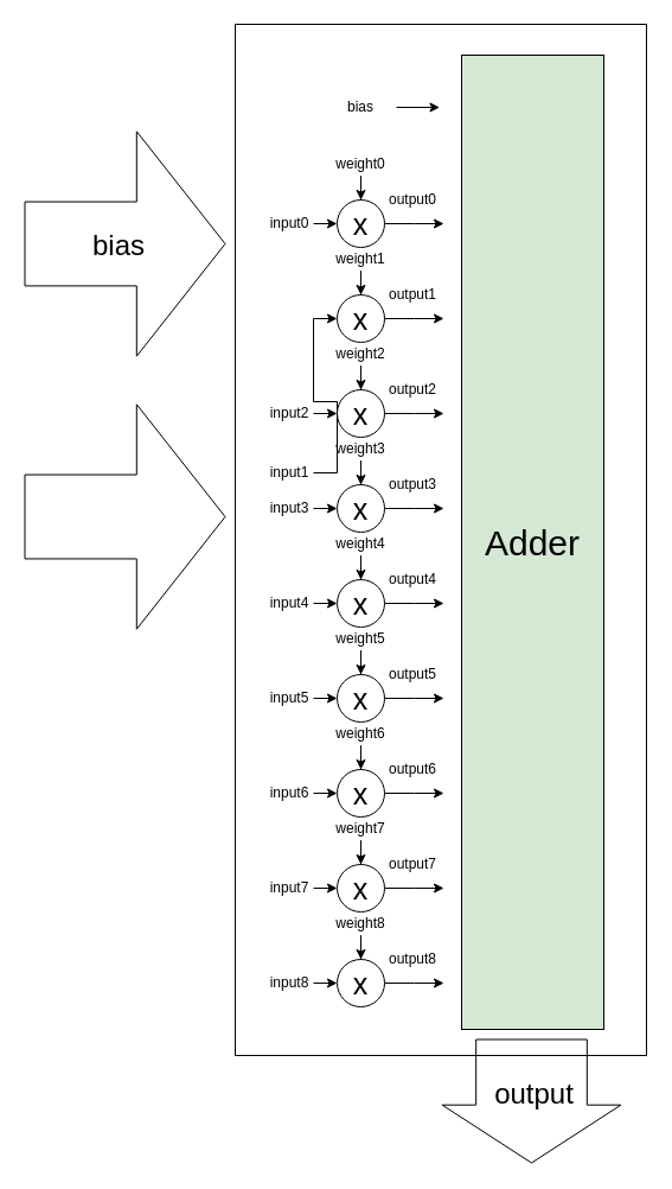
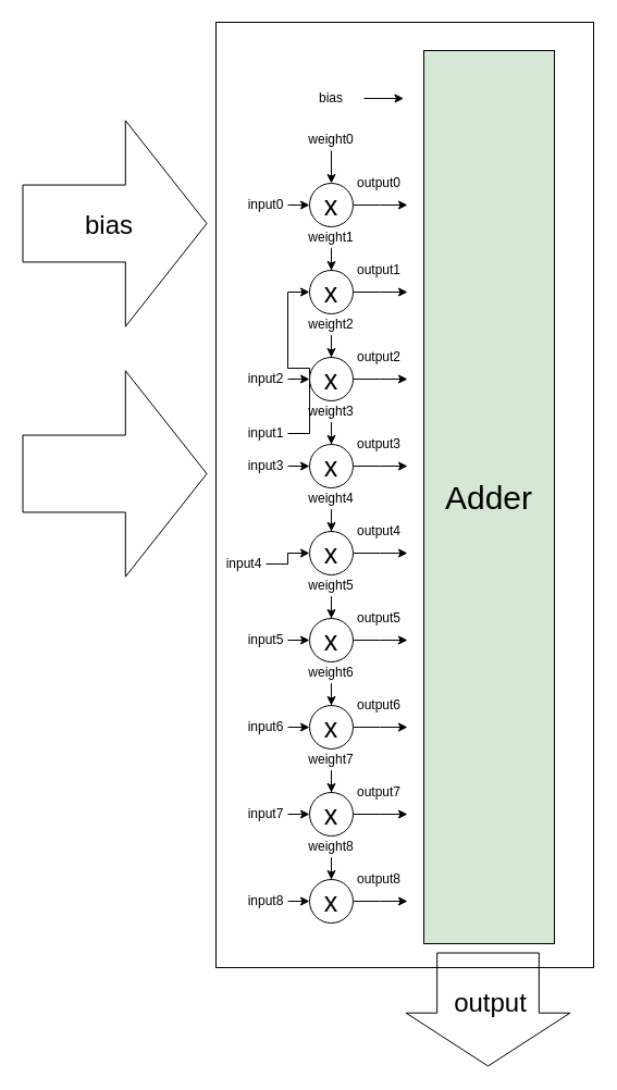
  <mxCell id="0" />
  <mxCell id="1" parent="0" />
  <mxCell id="2" value="" style="rounded=0;whiteSpace=wrap;html=1;" vertex="1" parent="1"><mxGeometry x="198" y="20" width="347" height="869" as="geometry" /></mxCell>
  <mxCell id="3" style="edgeStyle=orthogonalEdgeStyle;rounded=0;orthogonalLoop=1;jettySize=auto;html=1;" edge="1" parent="1" source="4"><mxGeometry relative="1" as="geometry"><mxPoint x="374" y="188" as="targetPoint" /></mxGeometry></mxCell>
  <mxCell id="4" value="&lt;font style=&quot;font-size: 25px;&quot;&gt;x&lt;/font&gt;" style="ellipse;whiteSpace=wrap;html=1;aspect=fixed;align=center;verticalAlign=middle;" vertex="1" parent="1"><mxGeometry x="284" y="168" width="40" height="40" as="geometry" /></mxCell>
  <mxCell id="5" style="edgeStyle=orthogonalEdgeStyle;rounded=0;orthogonalLoop=1;jettySize=auto;html=1;entryX=0.5;entryY=0;entryDx=0;entryDy=0;" edge="1" parent="1" source="6" target="4"><mxGeometry relative="1" as="geometry" /></mxCell>
- <mxCell id="6" value="weight0" style="text;html=1;strokeColor=none;fillColor=none;align=center;verticalAlign=middle;whiteSpace=wrap;rounded=0;" vertex="1" parent="1"><mxGeometry x="274" y="128" width="60" height="20" as="geometry" /></mxCell>
+ <mxCell id="6" value="weight0" style="text;html=1;strokeColor=none;fillColor=none;align=center;verticalAlign=middle;whiteSpace=wrap;rounded=0;" vertex="1" parent="1"><mxGeometry x="274" y="118" width="60" height="20" as="geometry" /></mxCell>
  <mxCell id="7" style="edgeStyle=orthogonalEdgeStyle;rounded=0;orthogonalLoop=1;jettySize=auto;html=1;exitX=1;exitY=0.5;exitDx=0;exitDy=0;entryX=0;entryY=0.5;entryDx=0;entryDy=0;" edge="1" parent="1" source="8" target="4"><mxGeometry relative="1" as="geometry" /></mxCell>
  <mxCell id="8" value="input0" style="text;html=1;strokeColor=none;fillColor=none;align=center;verticalAlign=middle;whiteSpace=wrap;rounded=0;" vertex="1" parent="1"><mxGeometry x="224" y="178" width="40" height="20" as="geometry" /></mxCell>
  <mxCell id="9" value="output0" style="text;html=1;strokeColor=none;fillColor=none;align=center;verticalAlign=middle;whiteSpace=wrap;rounded=0;" vertex="1" parent="1"><mxGeometry x="318" y="158" width="60" height="20" as="geometry" /></mxCell>
  <mxCell id="10" style="edgeStyle=orthogonalEdgeStyle;rounded=0;orthogonalLoop=1;jettySize=auto;html=1;" edge="1" parent="1" source="11"><mxGeometry relative="1" as="geometry"><mxPoint x="374" y="268" as="targetPoint" /></mxGeometry></mxCell>
  <mxCell id="11" value="&lt;font style=&quot;font-size: 25px;&quot;&gt;x&lt;/font&gt;" style="ellipse;whiteSpace=wrap;html=1;aspect=fixed;align=center;verticalAlign=middle;" vertex="1" parent="1"><mxGeometry x="284" y="248" width="40" height="40" as="geometry" /></mxCell>
  <mxCell id="12" style="edgeStyle=orthogonalEdgeStyle;rounded=0;orthogonalLoop=1;jettySize=auto;html=1;entryX=0.5;entryY=0;entryDx=0;entryDy=0;" edge="1" parent="1" source="13" target="11"><mxGeometry relative="1" as="geometry" /></mxCell>
  <mxCell id="13" value="weight1" style="text;html=1;strokeColor=none;fillColor=none;align=center;verticalAlign=middle;whiteSpace=wrap;rounded=0;" vertex="1" parent="1"><mxGeometry x="274" y="208" width="60" height="20" as="geometry" /></mxCell>
  <mxCell id="14" style="edgeStyle=orthogonalEdgeStyle;rounded=0;orthogonalLoop=1;jettySize=auto;html=1;exitX=1;exitY=0.5;exitDx=0;exitDy=0;entryX=0;entryY=0.5;entryDx=0;entryDy=0;" edge="1" parent="1" source="15" target="11"><mxGeometry relative="1" as="geometry" /></mxCell>
  <mxCell id="15" value="input1" style="text;html=1;strokeColor=none;fillColor=none;align=center;verticalAlign=middle;whiteSpace=wrap;rounded=0;" vertex="1" parent="1"><mxGeometry x="224" y="388" width="40" height="20" as="geometry" /></mxCell>
  <mxCell id="16" value="output1" style="text;html=1;strokeColor=none;fillColor=none;align=center;verticalAlign=middle;whiteSpace=wrap;rounded=0;" vertex="1" parent="1"><mxGeometry x="318" y="238" width="60" height="20" as="geometry" /></mxCell>
  <mxCell id="17" style="edgeStyle=orthogonalEdgeStyle;rounded=0;orthogonalLoop=1;jettySize=auto;html=1;" edge="1" parent="1" source="18"><mxGeometry relative="1" as="geometry"><mxPoint x="374" y="348" as="targetPoint" /></mxGeometry></mxCell>
  <mxCell id="18" value="&lt;font style=&quot;font-size: 25px;&quot;&gt;x&lt;/font&gt;" style="ellipse;whiteSpace=wrap;html=1;aspect=fixed;align=center;verticalAlign=middle;" vertex="1" parent="1"><mxGeometry x="284" y="328" width="40" height="40" as="geometry" /></mxCell>
  <mxCell id="19" style="edgeStyle=orthogonalEdgeStyle;rounded=0;orthogonalLoop=1;jettySize=auto;html=1;entryX=0.5;entryY=0;entryDx=0;entryDy=0;" edge="1" parent="1" source="20" target="18"><mxGeometry relative="1" as="geometry" /></mxCell>
  <mxCell id="20" value="weight2" style="text;html=1;strokeColor=none;fillColor=none;align=center;verticalAlign=middle;whiteSpace=wrap;rounded=0;" vertex="1" parent="1"><mxGeometry x="274" y="288" width="60" height="20" as="geometry" /></mxCell>
  <mxCell id="21" style="edgeStyle=orthogonalEdgeStyle;rounded=0;orthogonalLoop=1;jettySize=auto;html=1;exitX=1;exitY=0.5;exitDx=0;exitDy=0;entryX=0;entryY=0.5;entryDx=0;entryDy=0;" edge="1" parent="1" source="22" target="18"><mxGeometry relative="1" as="geometry" /></mxCell>
  <mxCell id="22" value="input2" style="text;html=1;strokeColor=none;fillColor=none;align=center;verticalAlign=middle;whiteSpace=wrap;rounded=0;" vertex="1" parent="1"><mxGeometry x="224" y="338" width="40" height="20" as="geometry" /></mxCell>
  <mxCell id="23" value="output2" style="text;html=1;strokeColor=none;fillColor=none;align=center;verticalAlign=middle;whiteSpace=wrap;rounded=0;" vertex="1" parent="1"><mxGeometry x="318" y="318" width="60" height="20" as="geometry" /></mxCell>
  <mxCell id="24" style="edgeStyle=orthogonalEdgeStyle;rounded=0;orthogonalLoop=1;jettySize=auto;html=1;" edge="1" parent="1" source="25"><mxGeometry relative="1" as="geometry"><mxPoint x="374" y="428" as="targetPoint" /></mxGeometry></mxCell>
  <mxCell id="25" value="&lt;font style=&quot;font-size: 25px;&quot;&gt;x&lt;/font&gt;" style="ellipse;whiteSpace=wrap;html=1;aspect=fixed;align=center;verticalAlign=middle;" vertex="1" parent="1"><mxGeometry x="284" y="408" width="40" height="40" as="geometry" /></mxCell>
  <mxCell id="26" style="edgeStyle=orthogonalEdgeStyle;rounded=0;orthogonalLoop=1;jettySize=auto;html=1;entryX=0.5;entryY=0;entryDx=0;entryDy=0;" edge="1" parent="1" source="27" target="25"><mxGeometry relative="1" as="geometry" /></mxCell>
  <mxCell id="27" value="weight3" style="text;html=1;strokeColor=none;fillColor=none;align=center;verticalAlign=middle;whiteSpace=wrap;rounded=0;" vertex="1" parent="1"><mxGeometry x="274" y="368" width="60" height="20" as="geometry" /></mxCell>
  <mxCell id="28" style="edgeStyle=orthogonalEdgeStyle;rounded=0;orthogonalLoop=1;jettySize=auto;html=1;exitX=1;exitY=0.5;exitDx=0;exitDy=0;entryX=0;entryY=0.5;entryDx=0;entryDy=0;" edge="1" parent="1" source="29" target="25"><mxGeometry relative="1" as="geometry" /></mxCell>
  <mxCell id="29" value="input3" style="text;html=1;strokeColor=none;fillColor=none;align=center;verticalAlign=middle;whiteSpace=wrap;rounded=0;" vertex="1" parent="1"><mxGeometry x="224" y="418" width="40" height="20" as="geometry" /></mxCell>
  <mxCell id="30" value="output3" style="text;html=1;strokeColor=none;fillColor=none;align=center;verticalAlign=middle;whiteSpace=wrap;rounded=0;" vertex="1" parent="1"><mxGeometry x="318" y="398" width="60" height="20" as="geometry" /></mxCell>
  <mxCell id="31" style="edgeStyle=orthogonalEdgeStyle;rounded=0;orthogonalLoop=1;jettySize=auto;html=1;" edge="1" parent="1" source="32"><mxGeometry relative="1" as="geometry"><mxPoint x="374" y="508" as="targetPoint" /></mxGeometry></mxCell>
  <mxCell id="32" value="&lt;font style=&quot;font-size: 25px;&quot;&gt;x&lt;/font&gt;" style="ellipse;whiteSpace=wrap;html=1;aspect=fixed;align=center;verticalAlign=middle;" vertex="1" parent="1"><mxGeometry x="284" y="488" width="40" height="40" as="geometry" /></mxCell>
  <mxCell id="33" style="edgeStyle=orthogonalEdgeStyle;rounded=0;orthogonalLoop=1;jettySize=auto;html=1;entryX=0.5;entryY=0;entryDx=0;entryDy=0;" edge="1" parent="1" source="34" target="32"><mxGeometry relative="1" as="geometry" /></mxCell>
  <mxCell id="34" value="weight4" style="text;html=1;strokeColor=none;fillColor=none;align=center;verticalAlign=middle;whiteSpace=wrap;rounded=0;" vertex="1" parent="1"><mxGeometry x="274" y="448" width="60" height="20" as="geometry" /></mxCell>
  <mxCell id="35" style="edgeStyle=orthogonalEdgeStyle;rounded=0;orthogonalLoop=1;jettySize=auto;html=1;exitX=1;exitY=0.5;exitDx=0;exitDy=0;entryX=0;entryY=0.5;entryDx=0;entryDy=0;" edge="1" parent="1" source="36" target="32"><mxGeometry relative="1" as="geometry" /></mxCell>
- <mxCell id="36" value="input4" style="text;html=1;strokeColor=none;fillColor=none;align=center;verticalAlign=middle;whiteSpace=wrap;rounded=0;" vertex="1" parent="1"><mxGeometry x="224" y="498" width="40" height="20" as="geometry" /></mxCell>
+ <mxCell id="36" value="input4" style="text;html=1;strokeColor=none;fillColor=none;align=center;verticalAlign=middle;whiteSpace=wrap;rounded=0;" vertex="1" parent="1"><mxGeometry x="204" y="508" width="40" height="20" as="geometry" /></mxCell>
  <mxCell id="37" value="output4" style="text;html=1;strokeColor=none;fillColor=none;align=center;verticalAlign=middle;whiteSpace=wrap;rounded=0;" vertex="1" parent="1"><mxGeometry x="318" y="478" width="60" height="20" as="geometry" /></mxCell>
  <mxCell id="38" style="edgeStyle=orthogonalEdgeStyle;rounded=0;orthogonalLoop=1;jettySize=auto;html=1;" edge="1" parent="1" source="39"><mxGeometry relative="1" as="geometry"><mxPoint x="374" y="588" as="targetPoint" /></mxGeometry></mxCell>
  <mxCell id="39" value="&lt;font style=&quot;font-size: 25px;&quot;&gt;x&lt;/font&gt;" style="ellipse;whiteSpace=wrap;html=1;aspect=fixed;align=center;verticalAlign=middle;" vertex="1" parent="1"><mxGeometry x="284" y="568" width="40" height="40" as="geometry" /></mxCell>
  <mxCell id="40" style="edgeStyle=orthogonalEdgeStyle;rounded=0;orthogonalLoop=1;jettySize=auto;html=1;entryX=0.5;entryY=0;entryDx=0;entryDy=0;" edge="1" parent="1" source="41" target="39"><mxGeometry relative="1" as="geometry" /></mxCell>
  <mxCell id="41" value="weight5" style="text;html=1;strokeColor=none;fillColor=none;align=center;verticalAlign=middle;whiteSpace=wrap;rounded=0;" vertex="1" parent="1"><mxGeometry x="274" y="528" width="60" height="20" as="geometry" /></mxCell>
  <mxCell id="42" style="edgeStyle=orthogonalEdgeStyle;rounded=0;orthogonalLoop=1;jettySize=auto;html=1;exitX=1;exitY=0.5;exitDx=0;exitDy=0;entryX=0;entryY=0.5;entryDx=0;entryDy=0;" edge="1" parent="1" source="43" target="39"><mxGeometry relative="1" as="geometry" /></mxCell>
  <mxCell id="43" value="input5" style="text;html=1;strokeColor=none;fillColor=none;align=center;verticalAlign=middle;whiteSpace=wrap;rounded=0;" vertex="1" parent="1"><mxGeometry x="224" y="578" width="40" height="20" as="geometry" /></mxCell>
  <mxCell id="44" value="output5" style="text;html=1;strokeColor=none;fillColor=none;align=center;verticalAlign=middle;whiteSpace=wrap;rounded=0;" vertex="1" parent="1"><mxGeometry x="318" y="558" width="60" height="20" as="geometry" /></mxCell>
  <mxCell id="45" style="edgeStyle=orthogonalEdgeStyle;rounded=0;orthogonalLoop=1;jettySize=auto;html=1;" edge="1" parent="1" source="46"><mxGeometry relative="1" as="geometry"><mxPoint x="374" y="668" as="targetPoint" /></mxGeometry></mxCell>
  <mxCell id="46" value="&lt;font style=&quot;font-size: 25px;&quot;&gt;x&lt;/font&gt;" style="ellipse;whiteSpace=wrap;html=1;aspect=fixed;align=center;verticalAlign=middle;" vertex="1" parent="1"><mxGeometry x="284" y="648" width="40" height="40" as="geometry" /></mxCell>
  <mxCell id="47" style="edgeStyle=orthogonalEdgeStyle;rounded=0;orthogonalLoop=1;jettySize=auto;html=1;entryX=0.5;entryY=0;entryDx=0;entryDy=0;" edge="1" parent="1" source="48" target="46"><mxGeometry relative="1" as="geometry" /></mxCell>
  <mxCell id="48" value="weight6" style="text;html=1;strokeColor=none;fillColor=none;align=center;verticalAlign=middle;whiteSpace=wrap;rounded=0;" vertex="1" parent="1"><mxGeometry x="274" y="608" width="60" height="20" as="geometry" /></mxCell>
  <mxCell id="49" style="edgeStyle=orthogonalEdgeStyle;rounded=0;orthogonalLoop=1;jettySize=auto;html=1;exitX=1;exitY=0.5;exitDx=0;exitDy=0;entryX=0;entryY=0.5;entryDx=0;entryDy=0;" edge="1" parent="1" source="50" target="46"><mxGeometry relative="1" as="geometry" /></mxCell>
  <mxCell id="50" value="input6" style="text;html=1;strokeColor=none;fillColor=none;align=center;verticalAlign=middle;whiteSpace=wrap;rounded=0;" vertex="1" parent="1"><mxGeometry x="224" y="658" width="40" height="20" as="geometry" /></mxCell>
  <mxCell id="51" value="output6" style="text;html=1;strokeColor=none;fillColor=none;align=center;verticalAlign=middle;whiteSpace=wrap;rounded=0;" vertex="1" parent="1"><mxGeometry x="318" y="638" width="60" height="20" as="geometry" /></mxCell>
  <mxCell id="52" style="edgeStyle=orthogonalEdgeStyle;rounded=0;orthogonalLoop=1;jettySize=auto;html=1;" edge="1" parent="1" source="53"><mxGeometry relative="1" as="geometry"><mxPoint x="374" y="748" as="targetPoint" /></mxGeometry></mxCell>
  <mxCell id="53" value="&lt;font style=&quot;font-size: 25px;&quot;&gt;x&lt;/font&gt;" style="ellipse;whiteSpace=wrap;html=1;aspect=fixed;align=center;verticalAlign=middle;" vertex="1" parent="1"><mxGeometry x="284" y="728" width="40" height="40" as="geometry" /></mxCell>
  <mxCell id="54" style="edgeStyle=orthogonalEdgeStyle;rounded=0;orthogonalLoop=1;jettySize=auto;html=1;entryX=0.5;entryY=0;entryDx=0;entryDy=0;" edge="1" parent="1" source="55" target="53"><mxGeometry relative="1" as="geometry" /></mxCell>
  <mxCell id="55" value="weight7" style="text;html=1;strokeColor=none;fillColor=none;align=center;verticalAlign=middle;whiteSpace=wrap;rounded=0;" vertex="1" parent="1"><mxGeometry x="274" y="688" width="60" height="20" as="geometry" /></mxCell>
  <mxCell id="56" style="edgeStyle=orthogonalEdgeStyle;rounded=0;orthogonalLoop=1;jettySize=auto;html=1;exitX=1;exitY=0.5;exitDx=0;exitDy=0;entryX=0;entryY=0.5;entryDx=0;entryDy=0;" edge="1" parent="1" source="57" target="53"><mxGeometry relative="1" as="geometry" /></mxCell>
  <mxCell id="57" value="input7" style="text;html=1;strokeColor=none;fillColor=none;align=center;verticalAlign=middle;whiteSpace=wrap;rounded=0;" vertex="1" parent="1"><mxGeometry x="224" y="738" width="40" height="20" as="geometry" /></mxCell>
  <mxCell id="58" value="output7" style="text;html=1;strokeColor=none;fillColor=none;align=center;verticalAlign=middle;whiteSpace=wrap;rounded=0;" vertex="1" parent="1"><mxGeometry x="318" y="718" width="60" height="20" as="geometry" /></mxCell>
  <mxCell id="59" style="edgeStyle=orthogonalEdgeStyle;rounded=0;orthogonalLoop=1;jettySize=auto;html=1;" edge="1" parent="1" source="60"><mxGeometry relative="1" as="geometry"><mxPoint x="374" y="828" as="targetPoint" /></mxGeometry></mxCell>
  <mxCell id="60" value="&lt;font style=&quot;font-size: 25px;&quot;&gt;x&lt;/font&gt;" style="ellipse;whiteSpace=wrap;html=1;aspect=fixed;align=center;verticalAlign=middle;" vertex="1" parent="1"><mxGeometry x="284" y="808" width="40" height="40" as="geometry" /></mxCell>
  <mxCell id="61" style="edgeStyle=orthogonalEdgeStyle;rounded=0;orthogonalLoop=1;jettySize=auto;html=1;entryX=0.5;entryY=0;entryDx=0;entryDy=0;" edge="1" parent="1" source="62" target="60"><mxGeometry relative="1" as="geometry" /></mxCell>
  <mxCell id="62" value="weight8" style="text;html=1;strokeColor=none;fillColor=none;align=center;verticalAlign=middle;whiteSpace=wrap;rounded=0;" vertex="1" parent="1"><mxGeometry x="274" y="768" width="60" height="20" as="geometry" /></mxCell>
  <mxCell id="63" style="edgeStyle=orthogonalEdgeStyle;rounded=0;orthogonalLoop=1;jettySize=auto;html=1;exitX=1;exitY=0.5;exitDx=0;exitDy=0;entryX=0;entryY=0.5;entryDx=0;entryDy=0;" edge="1" parent="1" source="64" target="60"><mxGeometry relative="1" as="geometry" /></mxCell>
  <mxCell id="64" value="input8" style="text;html=1;strokeColor=none;fillColor=none;align=center;verticalAlign=middle;whiteSpace=wrap;rounded=0;" vertex="1" parent="1"><mxGeometry x="224" y="818" width="40" height="20" as="geometry" /></mxCell>
  <mxCell id="65" value="output8" style="text;html=1;strokeColor=none;fillColor=none;align=center;verticalAlign=middle;whiteSpace=wrap;rounded=0;" vertex="1" parent="1"><mxGeometry x="318" y="798" width="60" height="20" as="geometry" /></mxCell>
  <mxCell id="66" value="&lt;font style=&quot;font-size: 30px;&quot;&gt;Adder&lt;/font&gt;" style="rounded=0;whiteSpace=wrap;html=1;fillColor=#d5e8d4;" vertex="1" parent="1"><mxGeometry x="389" y="46" width="120" height="821" as="geometry" /></mxCell>
  <mxCell id="67" style="edgeStyle=orthogonalEdgeStyle;rounded=0;orthogonalLoop=1;jettySize=auto;html=1;exitX=1;exitY=0.5;exitDx=0;exitDy=0;" edge="1" parent="1" source="68"><mxGeometry relative="1" as="geometry"><mxPoint x="370.544" y="90.526" as="targetPoint" /></mxGeometry></mxCell>
  <mxCell id="68" value="bias" style="text;html=1;strokeColor=none;fillColor=none;align=center;verticalAlign=middle;whiteSpace=wrap;rounded=0;" vertex="1" parent="1"><mxGeometry x="274" y="80" width="60" height="20" as="geometry" /></mxCell>
  <mxCell id="69" value="" style="shape=flexArrow;endArrow=classic;html=1;rounded=0;endWidth=56.122;endSize=15.937;width=93.684;" edge="1" parent="1"><mxGeometry width="50" height="50" relative="1" as="geometry"><mxPoint x="448" y="874.999" as="sourcePoint" /><mxPoint x="448" y="980" as="targetPoint" /></mxGeometry></mxCell>
  <mxCell id="70" value="output" style="edgeLabel;html=1;align=center;verticalAlign=middle;resizable=0;points=[];fontSize=24;" vertex="1" connectable="0" parent="69"><mxGeometry x="-0.417" y="25" relative="1" as="geometry"><mxPoint x="-24" y="16" as="offset" /></mxGeometry></mxCell>
  <mxCell id="71" value="" style="shape=flexArrow;endArrow=classic;html=1;rounded=0;endWidth=117.5;endSize=24.564;width=70.909;" edge="1" parent="1"><mxGeometry width="50" height="50" relative="1" as="geometry"><mxPoint x="20" y="435" as="sourcePoint" /><mxPoint x="190" y="435" as="targetPoint" /></mxGeometry></mxCell>
  <mxCell id="72" value="" style="shape=flexArrow;endArrow=classic;html=1;rounded=0;endWidth=117.5;endSize=24.564;width=70.909;" edge="1" parent="1"><mxGeometry width="50" height="50" relative="1" as="geometry"><mxPoint x="20" y="205" as="sourcePoint" /><mxPoint x="190" y="205" as="targetPoint" /></mxGeometry></mxCell>
  <mxCell id="73" value="bias" style="text;html=1;strokeColor=none;fillColor=none;align=center;verticalAlign=middle;whiteSpace=wrap;rounded=0;fontSize=24;" vertex="1" parent="1"><mxGeometry x="70" y="192" width="60" height="30" as="geometry" /></mxCell>
